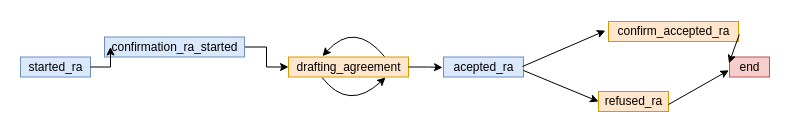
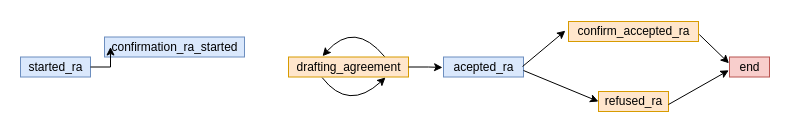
  <mxCell id="0" />
  <mxCell id="1" parent="0" />
  <mxCell id="2" value="drafting_agreement" style="text;html=1;align=center;verticalAlign=middle;resizable=0;points=[];autosize=1;strokeColor=#d79b00;fillColor=#ffe6cc;" parent="1" vertex="1"><mxGeometry x="288" y="56.5" width="120" height="20" as="geometry" /></mxCell>
  <mxCell id="3" value="started_ra" style="text;html=1;align=center;verticalAlign=middle;resizable=0;points=[];autosize=1;fillColor=#dae8fc;strokeColor=#6c8ebf;" parent="1" vertex="1"><mxGeometry x="20" y="56.5" width="70" height="20" as="geometry" /></mxCell>
- <mxCell id="4" style="edgeStyle=orthogonalEdgeStyle;rounded=0;orthogonalLoop=1;jettySize=auto;html=1;" parent="1" source="5" target="2" edge="1"><mxGeometry x="190" y="199" as="geometry" /></mxCell>
  <mxCell id="5" value="confirmation_ra_started" style="text;html=1;align=center;verticalAlign=middle;resizable=0;points=[];autosize=1;strokeColor=#6c8ebf;fillColor=#dae8fc;" parent="1" vertex="1"><mxGeometry x="104" y="36.5" width="140" height="20" as="geometry" /></mxCell>
  <mxCell id="6" style="edgeStyle=orthogonalEdgeStyle;rounded=0;orthogonalLoop=1;jettySize=auto;html=1;" parent="1" source="3" target="5" edge="1"><mxGeometry x="190" y="199" as="geometry" /></mxCell>
- <mxCell id="7" value="confirm_accepted_ra" style="text;html=1;align=center;verticalAlign=middle;resizable=0;points=[];autosize=1;strokeColor=#d79b00;fillColor=#ffe6cc;" parent="1" vertex="1"><mxGeometry x="608" y="21" width="130" height="20" as="geometry" /></mxCell>
+ <mxCell id="7" value="confirm_accepted_ra" style="text;html=1;align=center;verticalAlign=middle;resizable=0;points=[];autosize=1;strokeColor=#d79b00;fillColor=#ffe6cc;" parent="1" vertex="1"><mxGeometry x="568" y="21" width="130" height="20" as="geometry" /></mxCell>
  <mxCell id="8" value="acepted_ra" style="text;html=1;align=center;verticalAlign=middle;resizable=0;points=[];autosize=1;strokeColor=#6c8ebf;fillColor=#dae8fc;" parent="1" vertex="1"><mxGeometry x="443" y="56.5" width="80" height="20" as="geometry" /></mxCell>
  <mxCell id="9" style="edgeStyle=orthogonalEdgeStyle;rounded=0;orthogonalLoop=1;jettySize=auto;html=1;entryX=-0.012;entryY=0.525;entryDx=0;entryDy=0;entryPerimeter=0;" parent="1" source="2" target="8" edge="1"><mxGeometry x="190" y="199" as="geometry" /></mxCell>
  <mxCell id="10" style="edgeStyle=none;rounded=0;orthogonalLoop=1;jettySize=auto;html=1;entryX=-0.024;entryY=0.458;entryDx=0;entryDy=0;entryPerimeter=0;exitX=0.988;exitY=0.475;exitDx=0;exitDy=0;exitPerimeter=0;" parent="1" source="8" target="7" edge="1"><mxGeometry x="190" y="199" as="geometry"><mxPoint x="373" y="31" as="sourcePoint" /></mxGeometry></mxCell>
  <mxCell id="11" style="orthogonalLoop=1;jettySize=auto;html=1;curved=1;sourcePerimeterSpacing=5;targetPerimeterSpacing=5;startArrow=classic;startFill=1;endArrow=none;endFill=0;exitX=0.292;exitY=0.008;exitDx=0;exitDy=0;exitPerimeter=0;" parent="1" edge="1"><mxGeometry x="190" y="199" as="geometry"><Array as="points"><mxPoint x="354" y="20" /></Array><mxPoint x="322.04" y="55.66" as="sourcePoint" /><mxPoint x="384" y="56" as="targetPoint" /></mxGeometry></mxCell>
  <mxCell id="12" value="refused_ra" style="text;html=1;align=center;verticalAlign=middle;resizable=0;points=[];autosize=1;strokeColor=#d79b00;fillColor=#ffe6cc;" parent="1" vertex="1"><mxGeometry x="598" y="91" width="70" height="20" as="geometry" /></mxCell>
  <mxCell id="13" style="edgeStyle=none;rounded=0;orthogonalLoop=1;jettySize=auto;html=1;entryX=0;entryY=0.5;entryDx=0;entryDy=0;entryPerimeter=0;" parent="1" target="12" edge="1"><mxGeometry x="190" y="199" as="geometry"><mxPoint x="523" y="70" as="sourcePoint" /><mxPoint x="445.36" y="30.16" as="targetPoint" /></mxGeometry></mxCell>
  <mxCell id="14" value="end" style="text;html=1;align=center;verticalAlign=middle;resizable=0;points=[];autosize=1;strokeColor=#b85450;fillColor=#f8cecc;" parent="1" vertex="1"><mxGeometry x="729" y="56.5" width="40" height="20" as="geometry" /></mxCell>
  <mxCell id="15" style="edgeStyle=none;rounded=0;orthogonalLoop=1;jettySize=auto;html=1;exitX=1.006;exitY=0.65;exitDx=0;exitDy=0;exitPerimeter=0;entryX=-0.013;entryY=0.313;entryDx=0;entryDy=0;entryPerimeter=0;" parent="1" source="7" target="14" edge="1"><mxGeometry x="190" y="199" as="geometry"><mxPoint x="532.04" y="76" as="sourcePoint" /><mxPoint x="742" y="66" as="targetPoint" /></mxGeometry></mxCell>
  <mxCell id="16" style="edgeStyle=none;rounded=0;orthogonalLoop=1;jettySize=auto;html=1;exitX=1;exitY=0.65;exitDx=0;exitDy=0;exitPerimeter=0;entryX=-0.017;entryY=0.666;entryDx=0;entryDy=0;entryPerimeter=0;" parent="1" source="12" target="14" edge="1"><mxGeometry x="190" y="199" as="geometry"><mxPoint x="743.96" y="44" as="sourcePoint" /><mxPoint x="742" y="68" as="targetPoint" /></mxGeometry></mxCell>
  <mxCell id="17" value="" style="curved=1;endArrow=classic;html=1;exitX=0.281;exitY=1.034;exitDx=0;exitDy=0;exitPerimeter=0;" parent="1" source="2" edge="1"><mxGeometry x="190" y="199" width="50" height="50" as="geometry"><mxPoint x="465" y="51" as="sourcePoint" /><mxPoint x="385" y="77" as="targetPoint" /><Array as="points"><mxPoint x="348" y="111" /></Array></mxGeometry></mxCell>
